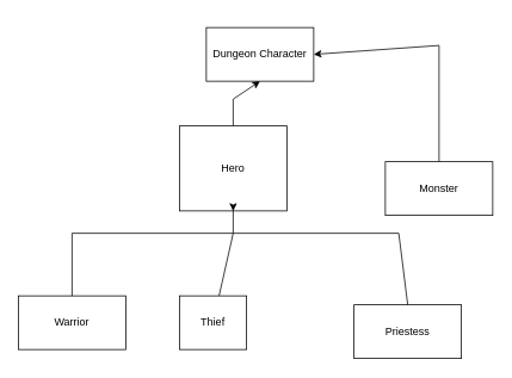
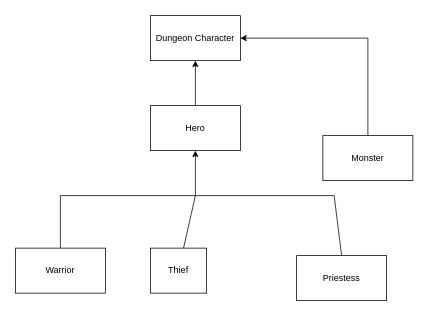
  <mxCell id="0" />
  <mxCell id="1" parent="0" />
- <mxCell id="2" value="Dungeon Character" style="rounded=0;whiteSpace=wrap;html=1;" vertex="1" parent="1"><mxGeometry x="230" y="30" width="120" height="60" as="geometry" /></mxCell>
+ <mxCell id="2" value="Dungeon Character" style="rounded=0;whiteSpace=wrap;html=1;" vertex="1" parent="1"><mxGeometry x="200" y="20" width="120" height="60" as="geometry" /></mxCell>
  <mxCell id="3" value="" style="endArrow=classic;html=1;rounded=0;exitX=0.5;exitY=0;exitDx=0;exitDy=0;entryX=0.5;entryY=1;entryDx=0;entryDy=0;" edge="1" parent="1" source="4" target="2"><mxGeometry width="50" height="50" relative="1" as="geometry"><mxPoint x="139.5" y="160" as="sourcePoint" /><mxPoint x="139.5" y="80" as="targetPoint" /><Array as="points"><mxPoint x="260" y="110" /></Array></mxGeometry></mxCell>
- <mxCell id="4" value="Hero" style="rounded=0;whiteSpace=wrap;html=1;" vertex="1" parent="1"><mxGeometry x="200" y="140" width="120" height="95" as="geometry" /></mxCell>
+ <mxCell id="4" value="Hero" style="rounded=0;whiteSpace=wrap;html=1;" vertex="1" parent="1"><mxGeometry x="200" y="140" width="120" height="60" as="geometry" /></mxCell>
  <mxCell id="5" value="Priestess" style="rounded=0;whiteSpace=wrap;html=1;" vertex="1" parent="1"><mxGeometry x="395" y="340" width="120" height="60" as="geometry" /></mxCell>
  <mxCell id="6" value="Warrior" style="rounded=0;whiteSpace=wrap;html=1;" vertex="1" parent="1"><mxGeometry x="20" y="330" width="120" height="60" as="geometry" /></mxCell>
  <mxCell id="7" value="" style="endArrow=classic;html=1;rounded=0;entryX=0.5;entryY=1;entryDx=0;entryDy=0;exitX=0.5;exitY=0;exitDx=0;exitDy=0;" edge="1" parent="1" source="5" target="4"><mxGeometry width="50" height="50" relative="1" as="geometry"><mxPoint x="420" y="290" as="sourcePoint" /><mxPoint x="470" y="240" as="targetPoint" /><Array as="points"><mxPoint x="445" y="260" /><mxPoint x="260" y="260" /><mxPoint x="260" y="230" /></Array></mxGeometry></mxCell>
  <mxCell id="8" value="" style="endArrow=none;html=1;rounded=0;exitX=0.5;exitY=0;exitDx=0;exitDy=0;" edge="1" parent="1" source="6"><mxGeometry width="50" height="50" relative="1" as="geometry"><mxPoint x="420" y="290" as="sourcePoint" /><mxPoint x="260" y="260" as="targetPoint" /><Array as="points"><mxPoint x="80" y="260" /></Array></mxGeometry></mxCell>
  <mxCell id="9" value="" style="endArrow=none;html=1;rounded=0;" edge="1" parent="1" target="10"><mxGeometry width="50" height="50" relative="1" as="geometry"><mxPoint x="260" y="260" as="sourcePoint" /><mxPoint x="259.5" y="260" as="targetPoint" /></mxGeometry></mxCell>
  <mxCell id="10" value="Thief" style="rounded=0;whiteSpace=wrap;html=1;" vertex="1" parent="1"><mxGeometry x="200" y="330" width="75" height="60" as="geometry" /></mxCell>
  <mxCell id="11" value="" style="endArrow=classic;html=1;rounded=0;entryX=1;entryY=0.5;entryDx=0;entryDy=0;exitX=0.5;exitY=0;exitDx=0;exitDy=0;" edge="1" parent="1" source="12" target="2"><mxGeometry width="50" height="50" relative="1" as="geometry"><mxPoint x="490" y="190" as="sourcePoint" /><mxPoint x="450" y="240" as="targetPoint" /><Array as="points"><mxPoint x="490" y="50" /></Array></mxGeometry></mxCell>
  <mxCell id="12" value="Monster" style="rounded=0;whiteSpace=wrap;html=1;" vertex="1" parent="1"><mxGeometry x="430" y="180" width="120" height="60" as="geometry" /></mxCell>
